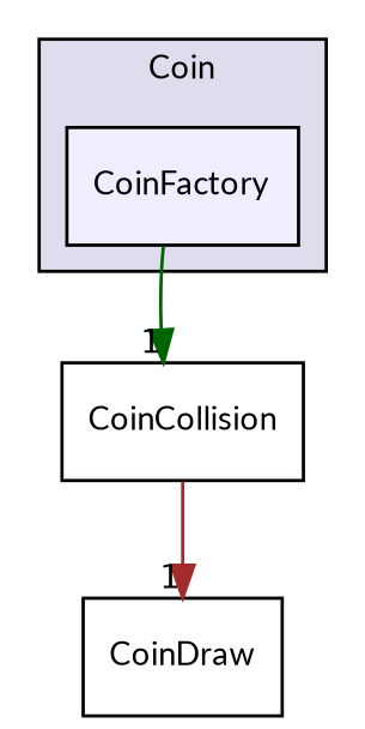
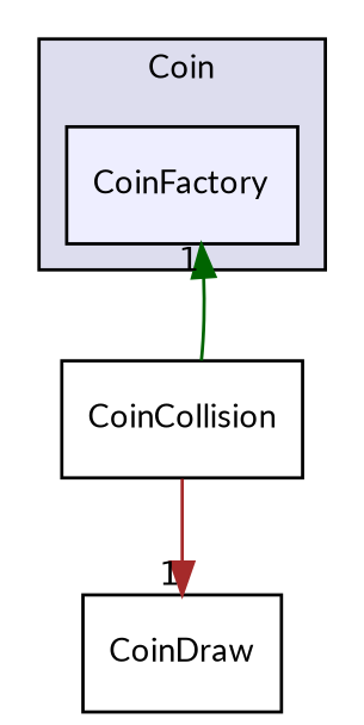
  digraph {
    compound=true
    fontname=Lato
    node [fontname=Lato fontsize=10 shape=box]
    edge [fontname=Lato headlabel=1 labeldistance=1.5 labelfontname=Helvetica labelfontsize=10]
    n1 [fillcolor="#eeeeff" label=CoinFactory pencolor=black style=filled]
    n2 [label=CoinCollision]
    n3 [label=CoinDraw]
    subgraph cluster_1 {
      bgcolor="#ddddee"
      fontsize=10
      label=Coin
      pencolor=black
      n1
    }
-   n1 -> n2 [color=darkgreen]
+   n2 -> n1 [color=darkgreen]
    n2 -> n3 [color=brown]
  }
